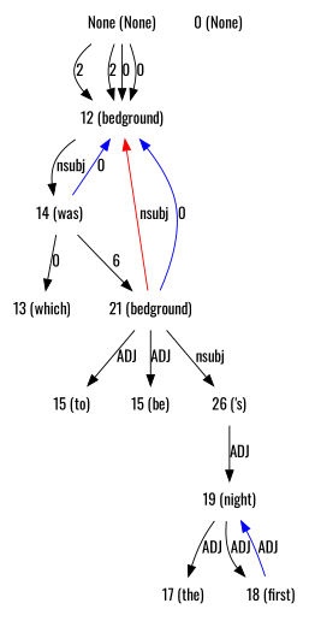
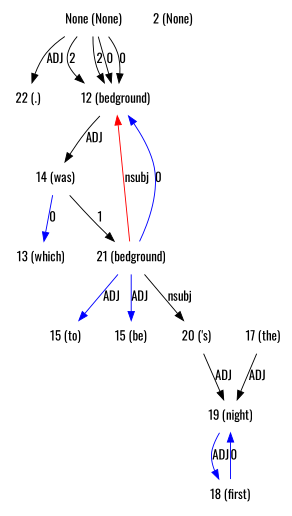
  digraph {
    fontname=Oswald
    node [fontname=Oswald shape=plaintext]
    edge [dir=forward fontname=Oswald]
    n1 [label="None (None)"]
+   n2 [label="22 (.)"]
    n3 [label="12 (bedground)"]
    n4 [label="14 (was)"]
    n5 [label="21 (bedground)"]
    n6 [label="13 (which)"]
-   n7 [label="0 (None)"]
+   n7 [label="2 (None)"]
    n8 [label="15 (to)"]
    n9 [label="15 (be)"]
-   n10 [label="26 ('s)"]
+   n10 [label="20 ('s)"]
    n11 [label="19 (night)"]
    n12 [label="17 (the)"]
    n13 [label="18 (first)"]
+   n1 -> n2 [label=ADJ]
    n1 -> n3 [label=2]
    n1 -> n3 [label=2]
    n1 -> n3 [label=0]
    n1 -> n3 [label=0]
-   n3 -> n4 [label=nsubj]
-   n4 -> n3 [color=blue label=0]
-   n4 -> n5 [label=6]
-   n4 -> n6 [label=0]
+   n3 -> n4 [label=ADJ]
+   n4 -> n5 [label=1]
+   n4 -> n6 [label=0 color=blue]
    n5 -> n3 [color=red label=nsubj]
    n5 -> n3 [color=blue label=0]
-   n5 -> n8 [label=ADJ]
-   n5 -> n9 [label=ADJ]
+   n5 -> n8 [label=ADJ color=blue]
+   n5 -> n9 [label=ADJ color=blue]
    n5 -> n10 [label=nsubj]
    n10 -> n11 [label=ADJ]
-   n11 -> n12 [label=ADJ]
-   n11 -> n13 [label=ADJ]
-   n13 -> n11 [color=blue label=ADJ]
+   n12 -> n11 [label=ADJ]
+   n11 -> n13 [label=ADJ color=blue]
+   n13 -> n11 [color=blue label=0]
  }
